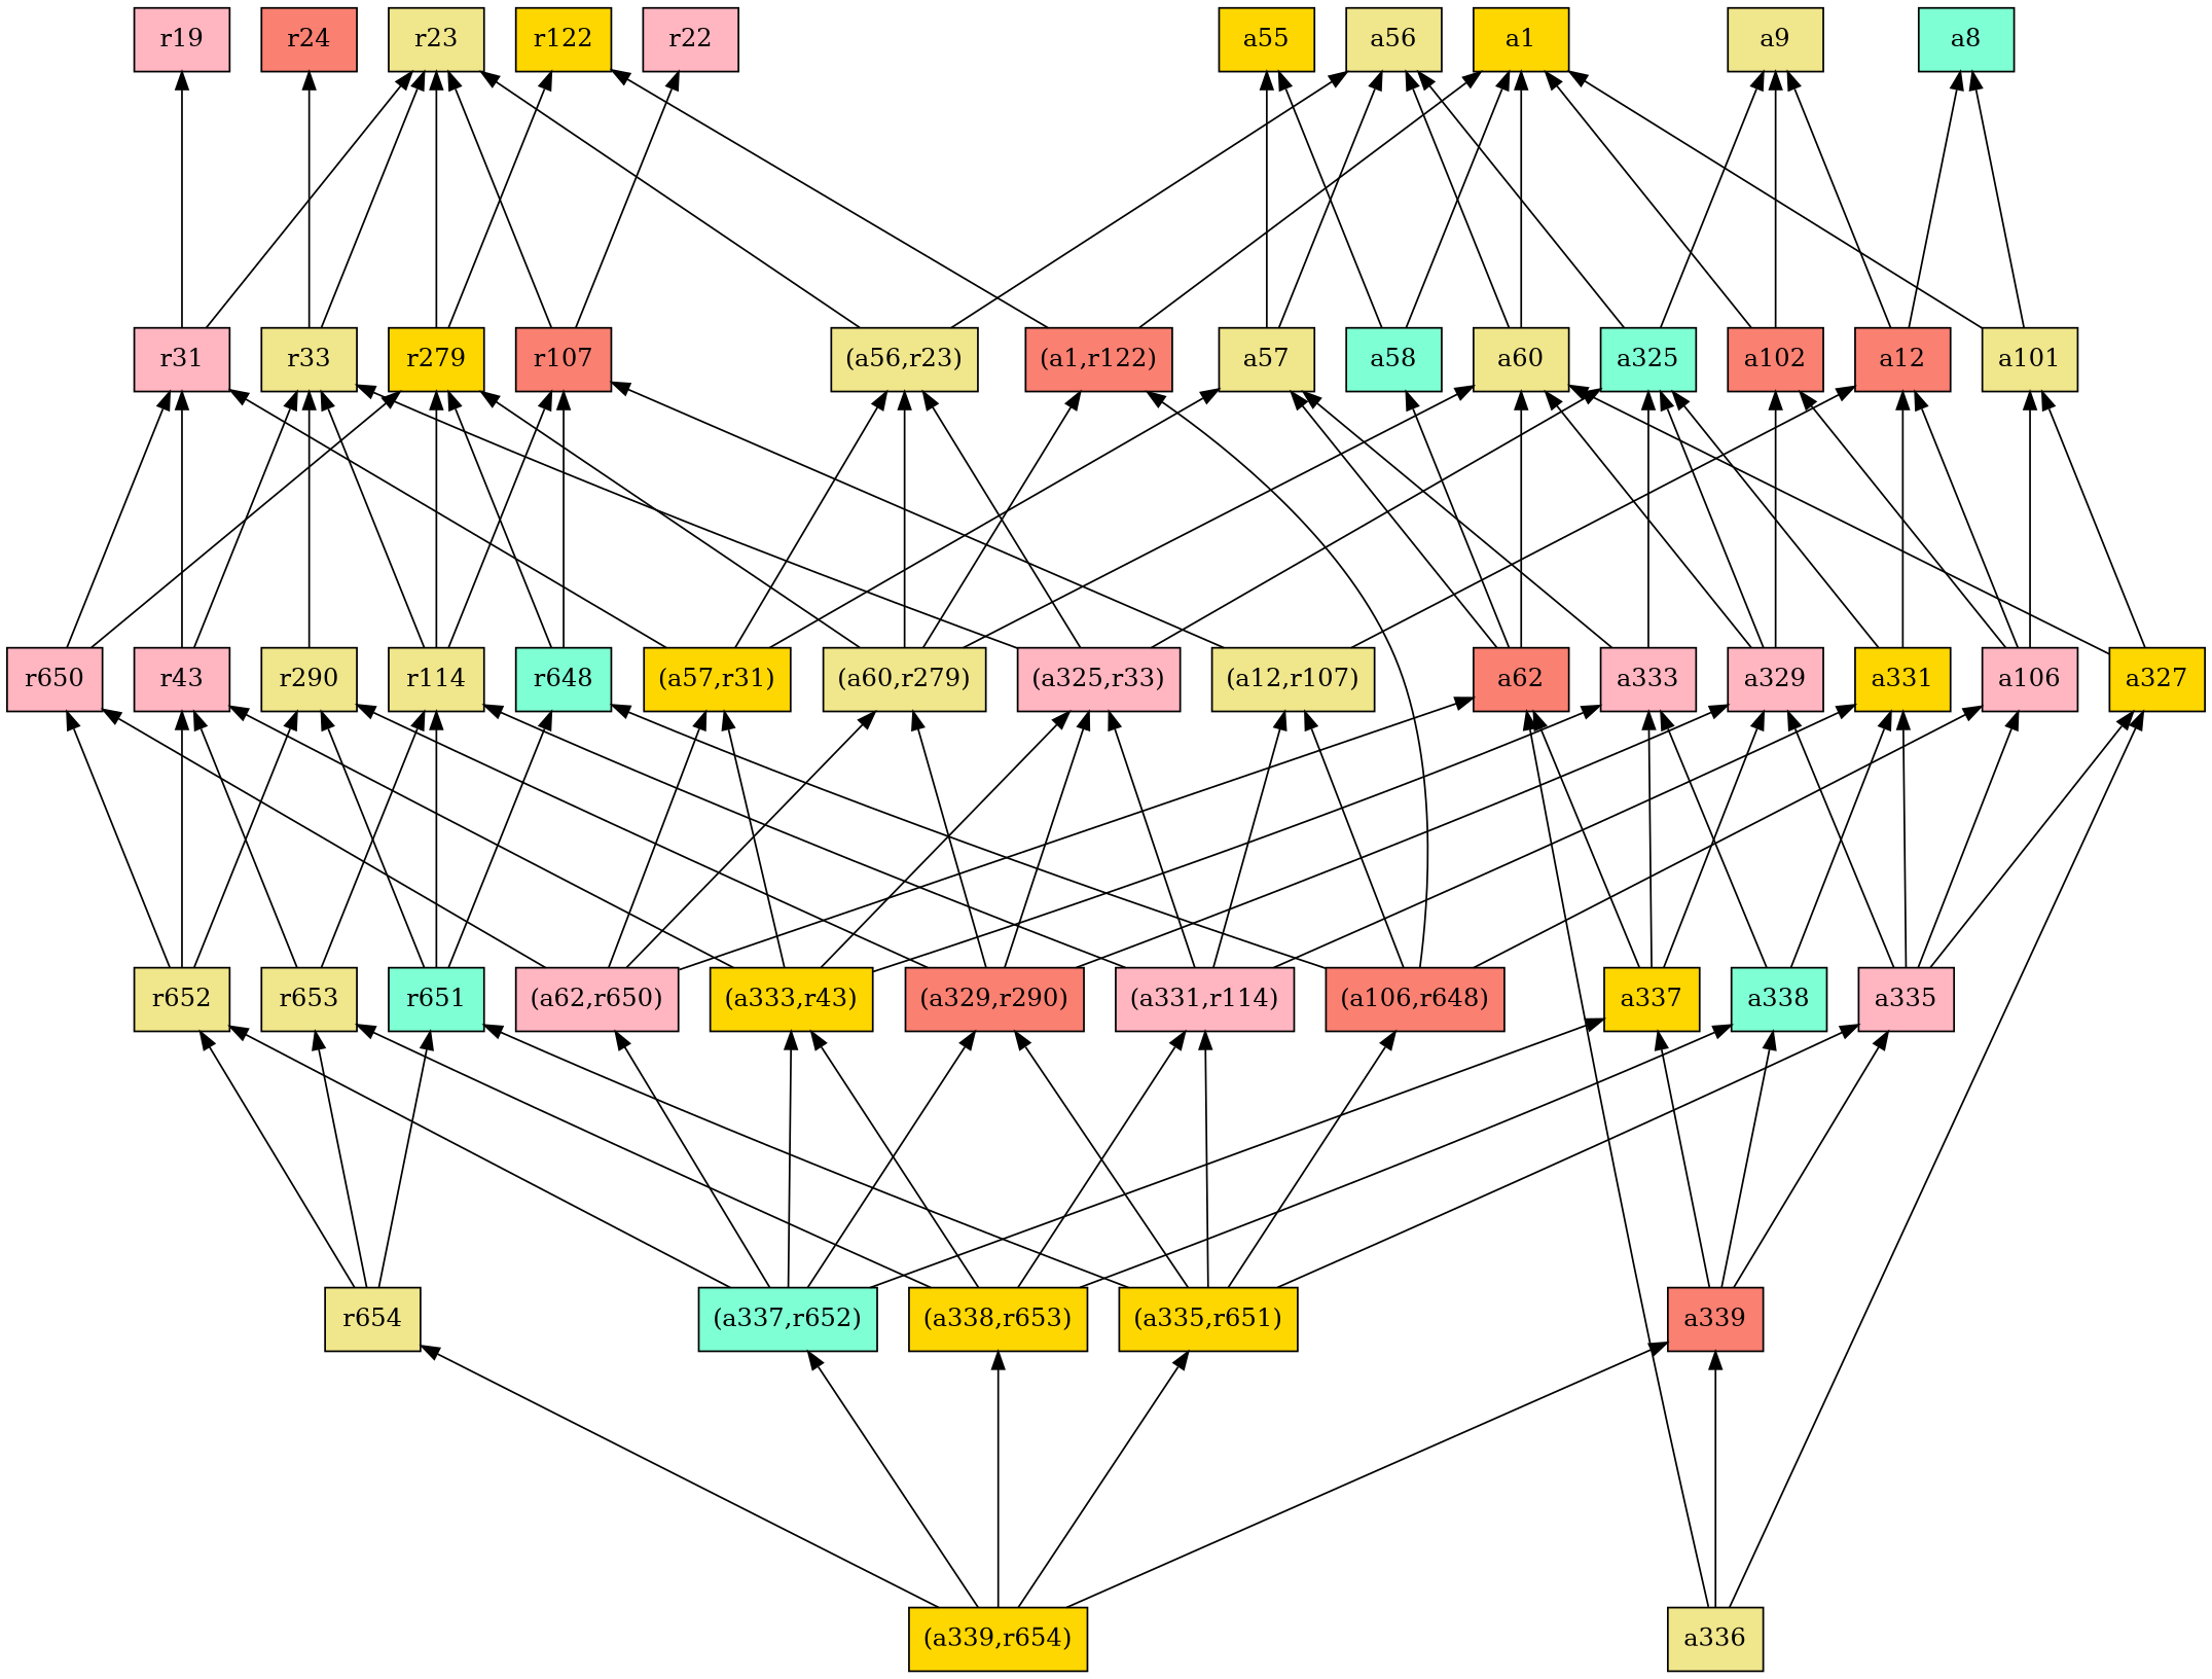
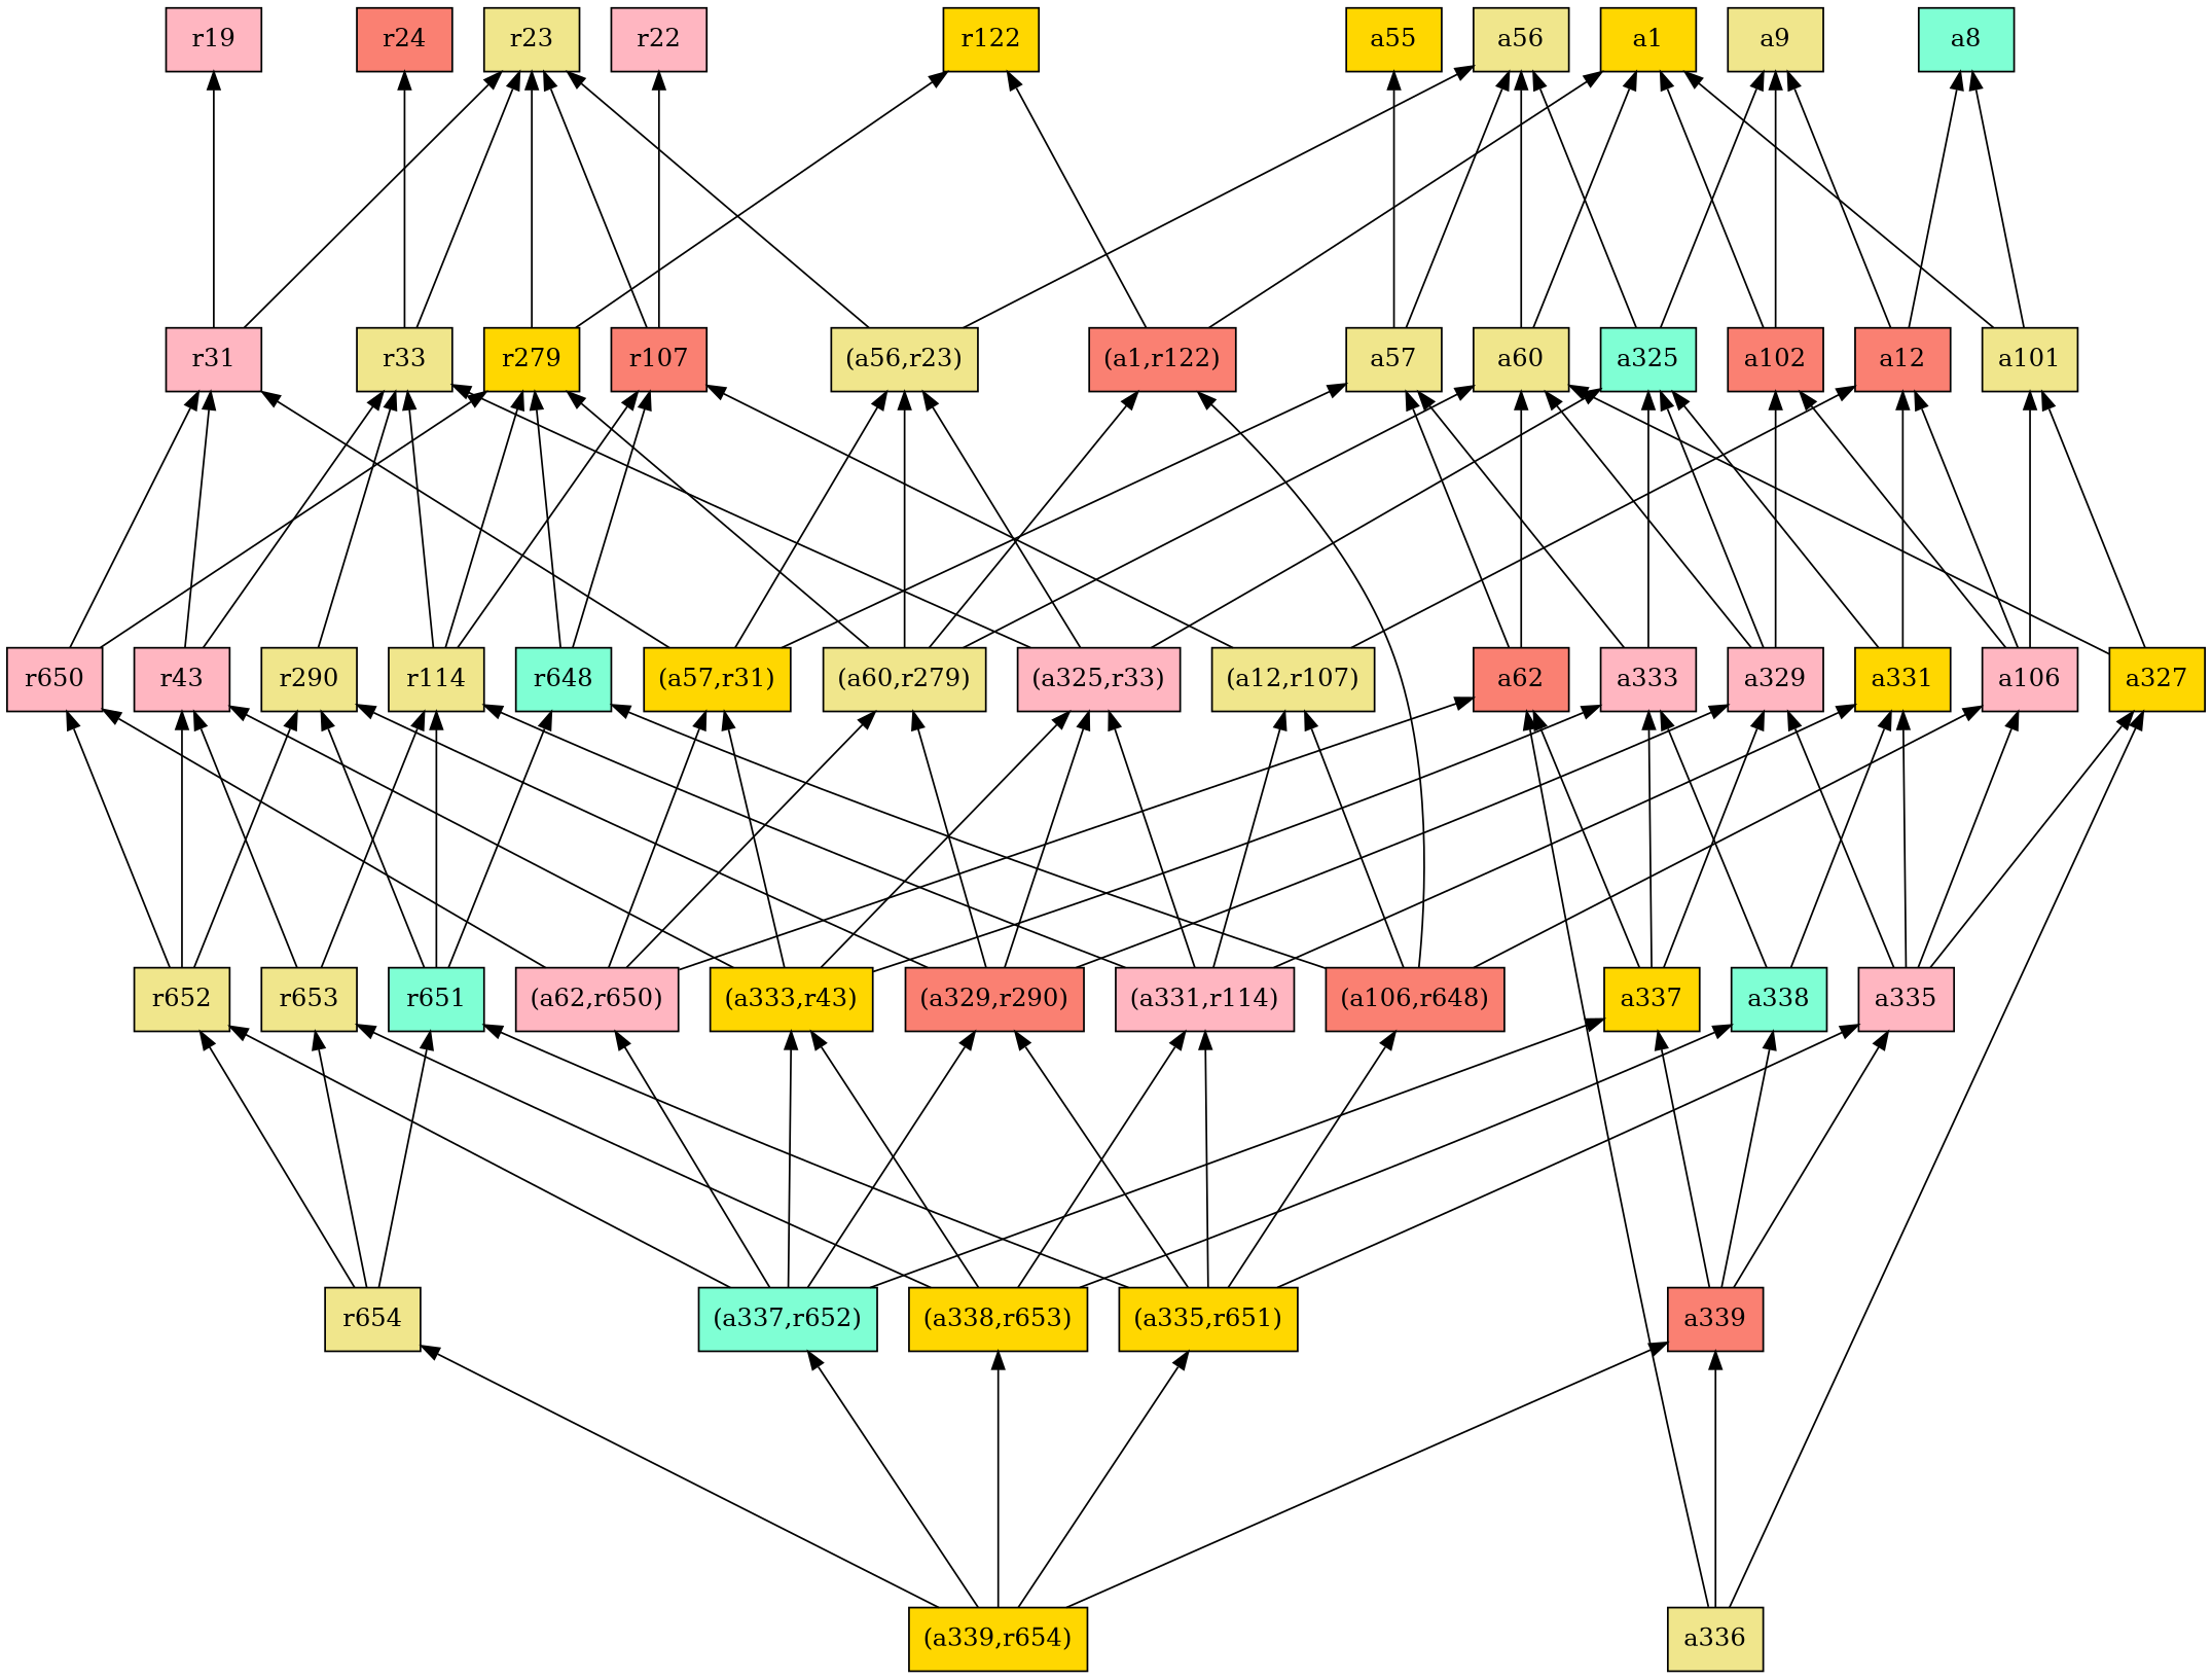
  digraph {
    rankdir=BT
    ranksep=2.0
    node [fillcolor=khaki shape=record style=filled]
    n1 [label="{(a56,r23)}"]
    n2 [label="{a56}"]
    n3 [label="{r23}"]
    n4 [fillcolor=aquamarine label="{a8}"]
    n5 [fillcolor=lightpink label="{(a62,r650)}"]
    n6 [fillcolor=lightpink label="{r650}"]
    n7 [fillcolor=salmon label="{a62}"]
    n8 [label="{(a60,r279)}"]
    n9 [fillcolor=gold label="{(a57,r31)}"]
    n10 [fillcolor=gold label="{r279}"]
    n11 [fillcolor=lightpink label="{r31}"]
    n12 [label="{a60}"]
    n13 [label="{a57}"]
-   n14 [fillcolor=aquamarine label="{a58}"]
    n15 [fillcolor=salmon label="{(a1,r122)}"]
    n16 [fillcolor=lightpink label="{a329}"]
    n17 [fillcolor=salmon label="{a102}"]
    n18 [fillcolor=aquamarine label="{a325}"]
    n19 [label="{a9}"]
    n20 [fillcolor=gold label="{a1}"]
    n21 [fillcolor=gold label="{a55}"]
    n22 [fillcolor=salmon label="{r107}"]
    n23 [fillcolor=lightpink label="{r22}"]
    n24 [fillcolor=gold label="{r122}"]
    n25 [fillcolor=lightpink label="{r19}"]
    n26 [fillcolor=gold label="{a331}"]
    n27 [fillcolor=salmon label="{a12}"]
    n28 [label="{r290}"]
    n29 [label="{r33}"]
    n30 [fillcolor=salmon label="{r24}"]
    n31 [label="{r114}"]
    n32 [fillcolor=gold label="{a337}"]
    n33 [fillcolor=lightpink label="{a333}"]
    n34 [fillcolor=aquamarine label="{a338}"]
    n35 [fillcolor=aquamarine label="{r648}"]
    n36 [fillcolor=gold label="{(a338,r653)}"]
    n37 [fillcolor=gold label="{(a333,r43)}"]
    n38 [label="{r653}"]
    n39 [fillcolor=lightpink label="{(a331,r114)}"]
    n40 [fillcolor=lightpink label="{(a325,r33)}"]
    n41 [fillcolor=lightpink label="{r43}"]
    n42 [label="{(a12,r107)}"]
    n43 [label="{a336}"]
    n44 [fillcolor=gold label="{a327}"]
    n45 [fillcolor=salmon label="{a339}"]
    n46 [label="{a101}"]
    n47 [fillcolor=aquamarine label="{(a337,r652)}"]
    n48 [fillcolor=salmon label="{(a329,r290)}"]
    n49 [label="{r652}"]
    n50 [fillcolor=salmon label="{(a106,r648)}"]
    n51 [fillcolor=lightpink label="{a106}"]
    n52 [fillcolor=lightpink label="{a335}"]
    n53 [fillcolor=aquamarine label="{r651}"]
    n54 [fillcolor=gold label="{(a335,r651)}"]
    n55 [fillcolor=gold label="{(a339,r654)}"]
    n56 [label="{r654}"]
    n1 -> n2
    n1 -> n3
    n5 -> n6
    n5 -> n7
    n5 -> n8
    n5 -> n9
    n6 -> n10
    n6 -> n11
    n7 -> n12
    n7 -> n13
-   n7 -> n14
    n8 -> n1
    n8 -> n10
    n8 -> n12
    n8 -> n15
    n9 -> n1
    n9 -> n11
    n9 -> n13
    n10 -> n3
    n10 -> n24
    n11 -> n3
    n11 -> n25
    n12 -> n2
    n12 -> n20
    n13 -> n2
    n13 -> n21
-   n14 -> n20
-   n14 -> n21
    n15 -> n20
    n15 -> n24
    n16 -> n12
    n16 -> n17
    n16 -> n18
    n17 -> n19
    n17 -> n20
    n18 -> n2
    n18 -> n19
    n22 -> n3
    n22 -> n23
    n26 -> n18
    n26 -> n27
    n27 -> n4
    n27 -> n19
    n28 -> n29
    n29 -> n3
    n29 -> n30
    n31 -> n10
    n31 -> n22
    n31 -> n29
    n32 -> n7
    n32 -> n16
    n32 -> n33
    n33 -> n13
    n33 -> n18
    n34 -> n26
    n34 -> n33
    n35 -> n10
    n35 -> n22
    n36 -> n34
    n36 -> n37
    n36 -> n38
    n36 -> n39
    n37 -> n9
    n37 -> n33
    n37 -> n40
    n37 -> n41
    n38 -> n31
    n38 -> n41
    n39 -> n26
    n39 -> n31
    n39 -> n40
    n39 -> n42
    n40 -> n1
    n40 -> n18
    n40 -> n29
    n41 -> n11
    n41 -> n29
    n42 -> n22
    n42 -> n27
    n43 -> n7
    n43 -> n44
    n43 -> n45
    n44 -> n12
    n44 -> n46
    n45 -> n32
    n45 -> n34
    n45 -> n52
    n46 -> n4
    n46 -> n20
    n47 -> n5
    n47 -> n32
    n47 -> n37
    n47 -> n48
    n47 -> n49
    n48 -> n8
    n48 -> n16
    n48 -> n28
    n48 -> n40
    n49 -> n6
    n49 -> n28
    n49 -> n41
    n50 -> n15
    n50 -> n35
    n50 -> n42
    n50 -> n51
    n51 -> n17
    n51 -> n27
    n51 -> n46
    n52 -> n16
    n52 -> n26
    n52 -> n44
    n52 -> n51
    n53 -> n28
    n53 -> n31
    n53 -> n35
    n54 -> n39
    n54 -> n48
    n54 -> n50
    n54 -> n52
    n54 -> n53
    n55 -> n36
    n55 -> n45
    n55 -> n47
    n55 -> n54
    n55 -> n56
    n56 -> n38
    n56 -> n49
    n56 -> n53
  }
